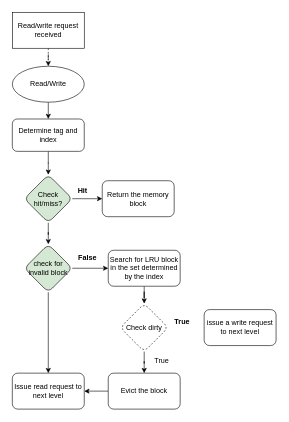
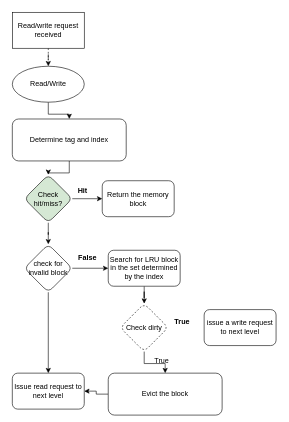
  <mxCell id="0" />
  <mxCell id="1" parent="0" />
  <mxCell id="2" value="" style="edgeStyle=orthogonalEdgeStyle;rounded=0;orthogonalLoop=1;jettySize=auto;html=1;dashed=1;" edge="1" parent="1" source="3" target="5"><mxGeometry relative="1" as="geometry" /></mxCell>
  <mxCell id="3" value="Read/write request received" style="whiteSpace=wrap;html=1;rounded=0;" vertex="1" parent="1"><mxGeometry x="20" y="20" width="120" height="60" as="geometry" /></mxCell>
  <mxCell id="4" style="edgeStyle=orthogonalEdgeStyle;rounded=0;orthogonalLoop=1;jettySize=auto;html=1;exitX=0.5;exitY=1;exitDx=0;exitDy=0;entryX=0.5;entryY=0;entryDx=0;entryDy=0;" edge="1" parent="1" source="5" target="18"><mxGeometry relative="1" as="geometry" /></mxCell>
  <mxCell id="5" value="Read/Write" style="ellipse;whiteSpace=wrap;html=1;" vertex="1" parent="1"><mxGeometry x="20" y="110" width="120" height="60" as="geometry" /></mxCell>
  <mxCell id="6" style="edgeStyle=orthogonalEdgeStyle;rounded=0;orthogonalLoop=1;jettySize=auto;html=1;exitX=1;exitY=0.5;exitDx=0;exitDy=0;" edge="1" parent="1" source="8" target="9"><mxGeometry relative="1" as="geometry" /></mxCell>
  <mxCell id="7" value="" style="edgeStyle=orthogonalEdgeStyle;rounded=0;orthogonalLoop=1;jettySize=auto;html=1;" edge="1" parent="1" source="8" target="13"><mxGeometry relative="1" as="geometry" /></mxCell>
  <mxCell id="8" value="Check hit/miss?" style="rhombus;whiteSpace=wrap;html=1;rounded=1;fillColor=#d5e8d4;" vertex="1" parent="1"><mxGeometry x="40" y="291" width="80" height="80" as="geometry" /></mxCell>
  <mxCell id="9" value="Return the memory block" style="whiteSpace=wrap;html=1;rounded=1;" vertex="1" parent="1"><mxGeometry x="170" y="301" width="120" height="60" as="geometry" /></mxCell>
  <mxCell id="10" value="&lt;b&gt;Hit&lt;/b&gt;" style="text;html=1;align=center;verticalAlign=middle;resizable=0;points=[];autosize=1;strokeColor=none;fillColor=none;" vertex="1" parent="1"><mxGeometry x="120" y="305" width="34" height="26" as="geometry" /></mxCell>
  <mxCell id="11" value="" style="edgeStyle=orthogonalEdgeStyle;rounded=0;orthogonalLoop=1;jettySize=auto;html=1;" edge="1" parent="1" source="13" target="15"><mxGeometry relative="1" as="geometry" /></mxCell>
  <mxCell id="12" value="" style="edgeStyle=orthogonalEdgeStyle;rounded=0;orthogonalLoop=1;jettySize=auto;html=1;" edge="1" parent="1" source="13" target="26"><mxGeometry relative="1" as="geometry" /></mxCell>
- <mxCell id="13" value="check for invalid block" style="rhombus;whiteSpace=wrap;html=1;rounded=1;fillColor=#d5e8d4;" vertex="1" parent="1"><mxGeometry x="40" y="407" width="80" height="80" as="geometry" /></mxCell>
+ <mxCell id="13" value="check for invalid block" style="rhombus;whiteSpace=wrap;html=1;rounded=1;" vertex="1" parent="1"><mxGeometry x="40" y="407" width="80" height="80" as="geometry" /></mxCell>
  <mxCell id="14" value="" style="edgeStyle=orthogonalEdgeStyle;rounded=0;orthogonalLoop=1;jettySize=auto;html=1;" edge="1" parent="1" source="15" target="20"><mxGeometry relative="1" as="geometry" /></mxCell>
  <mxCell id="15" value="Search for LRU block in the set determined by the index" style="whiteSpace=wrap;html=1;rounded=1;" vertex="1" parent="1"><mxGeometry x="180" y="417" width="120" height="60" as="geometry" /></mxCell>
  <mxCell id="16" value="&lt;b&gt;False&lt;/b&gt;" style="text;html=1;align=center;verticalAlign=middle;resizable=0;points=[];autosize=1;strokeColor=none;fillColor=none;" vertex="1" parent="1"><mxGeometry x="120" y="416" width="49" height="26" as="geometry" /></mxCell>
  <mxCell id="17" style="edgeStyle=orthogonalEdgeStyle;rounded=0;orthogonalLoop=1;jettySize=auto;html=1;exitX=0.5;exitY=1;exitDx=0;exitDy=0;" edge="1" parent="1" source="18" target="8"><mxGeometry relative="1" as="geometry" /></mxCell>
- <mxCell id="18" value="Determine tag and index" style="rounded=1;whiteSpace=wrap;html=1;" vertex="1" parent="1"><mxGeometry x="20" y="198" width="120" height="54" as="geometry" /></mxCell>
+ <mxCell id="18" value="Determine tag and index" style="rounded=1;whiteSpace=wrap;html=1;" vertex="1" parent="1"><mxGeometry x="20" y="198" width="190" height="70" as="geometry" /></mxCell>
  <mxCell id="19" value="" style="edgeStyle=orthogonalEdgeStyle;rounded=0;orthogonalLoop=1;jettySize=auto;html=1;entryX=0.5;entryY=0;entryDx=0;entryDy=0;" edge="1" parent="1" source="20" target="22"><mxGeometry relative="1" as="geometry"><mxPoint x="240" y="633" as="targetPoint" /></mxGeometry></mxCell>
  <mxCell id="20" value="Check dirty" style="rhombus;whiteSpace=wrap;html=1;rounded=1;dashed=1;" vertex="1" parent="1"><mxGeometry x="200" y="506" width="80" height="80" as="geometry" /></mxCell>
  <mxCell id="21" value="" style="edgeStyle=orthogonalEdgeStyle;rounded=0;orthogonalLoop=1;jettySize=auto;html=1;" edge="1" parent="1" source="22" target="26"><mxGeometry relative="1" as="geometry" /></mxCell>
- <mxCell id="22" value="Evict the block" style="whiteSpace=wrap;html=1;rounded=1;" vertex="1" parent="1"><mxGeometry x="180" y="622" width="120" height="60" as="geometry" /></mxCell>
+ <mxCell id="22" value="Evict the block" style="whiteSpace=wrap;html=1;rounded=1;" vertex="1" parent="1"><mxGeometry x="180" y="622" width="190" height="70" as="geometry" /></mxCell>
  <mxCell id="23" value="issue a write request to next level" style="whiteSpace=wrap;html=1;rounded=1;" vertex="1" parent="1"><mxGeometry x="340" y="516" width="120" height="60" as="geometry" /></mxCell>
  <mxCell id="24" value="True" style="text;html=1;align=center;verticalAlign=middle;resizable=0;points=[];autosize=1;strokeColor=none;fillColor=none;" vertex="1" parent="1"><mxGeometry x="248" y="589" width="42" height="26" as="geometry" /></mxCell>
  <mxCell id="25" value="&lt;b&gt;True&lt;/b&gt;" style="text;html=1;align=center;verticalAlign=middle;resizable=0;points=[];autosize=1;strokeColor=none;fillColor=none;" vertex="1" parent="1"><mxGeometry x="281" y="524" width="43" height="26" as="geometry" /></mxCell>
  <mxCell id="26" value="Issue read request to next level" style="whiteSpace=wrap;html=1;rounded=1;" vertex="1" parent="1"><mxGeometry x="20" y="622" width="120" height="60" as="geometry" /></mxCell>
